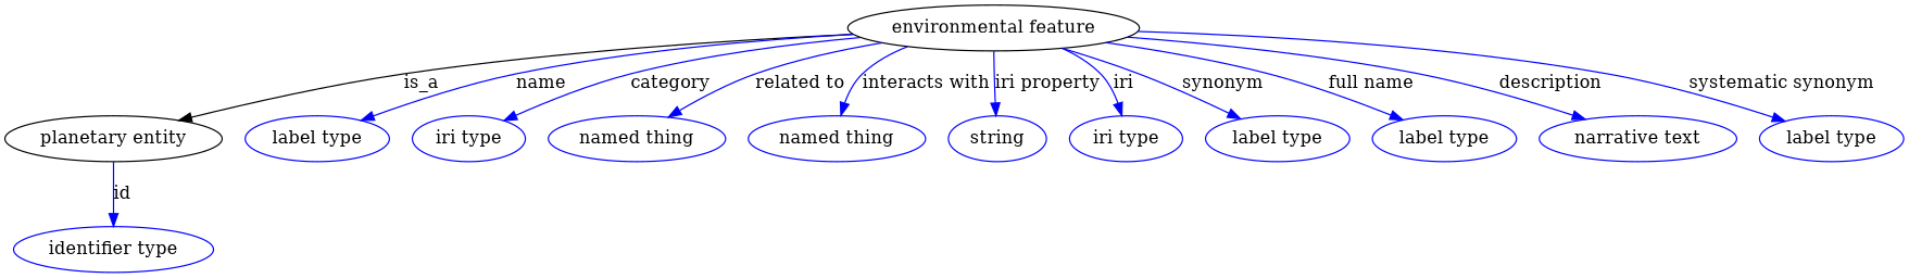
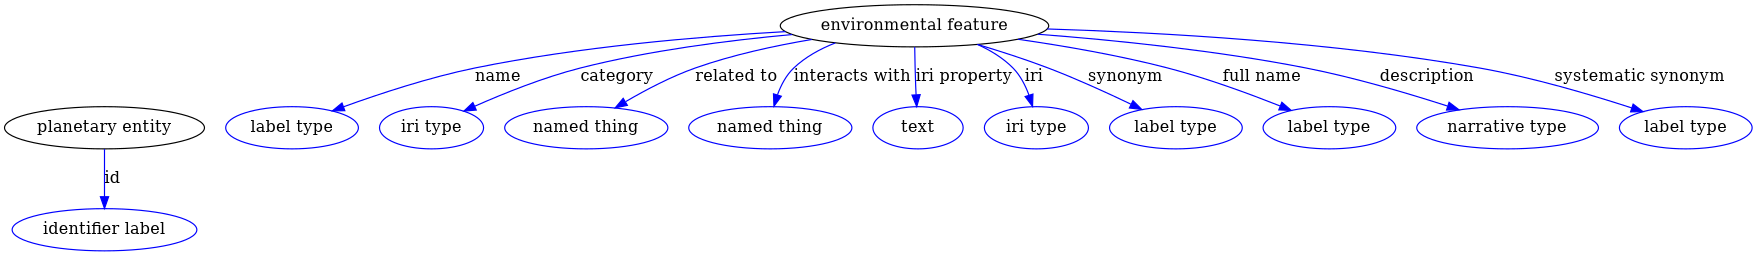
  digraph {
    node [color=blue]
    edge [color=blue style=solid]
    n1 [height=0.5 label="environmental feature" width=2.4428 color=""]
    "planetary entity" [height=0.5 width=1.8155 color=""]
    n3 [height=0.5 label="label type" width=1.2425]
    n4 [height=0.5 label="iri type" width=0.9834]
    n5 [height=0.5 label="named thing" width=1.5019]
    n6 [height=0.5 label="named thing" width=1.5019]
-   n7 [height=0.5 label=string width=0.8403]
+   n7 [height=0.5 label=text width=0.8403]
    n8 [height=0.5 label="iri type" width=0.9834]
    n9 [height=0.5 label="label type" width=1.2425]
    n10 [height=0.5 label="label type" width=1.2425]
-   n11 [height=0.5 label="narrative text" width=1.5834]
+   n11 [height=0.5 label="narrative type" width=1.5834]
    n12 [height=0.5 label="label type" width=1.2425]
-   n13 [height=0.5 label="identifier type" width=1.652]
-   n1 -> "planetary entity" [label=is_a color="" style=""]
+   n13 [height=0.5 label="identifier label" width=1.652]
    n1 -> n3 [label=name]
    n1 -> n4 [label=category]
    n1 -> n5 [label="related to"]
    n1 -> n6 [label="interacts with"]
    n1 -> n7 [label="iri property"]
    n1 -> n8 [label=iri]
    n1 -> n9 [label=synonym]
    n1 -> n10 [label="full name"]
    n1 -> n11 [label=description]
    n1 -> n12 [label="systematic synonym"]
    "planetary entity" -> n13 [label=id]
  }
